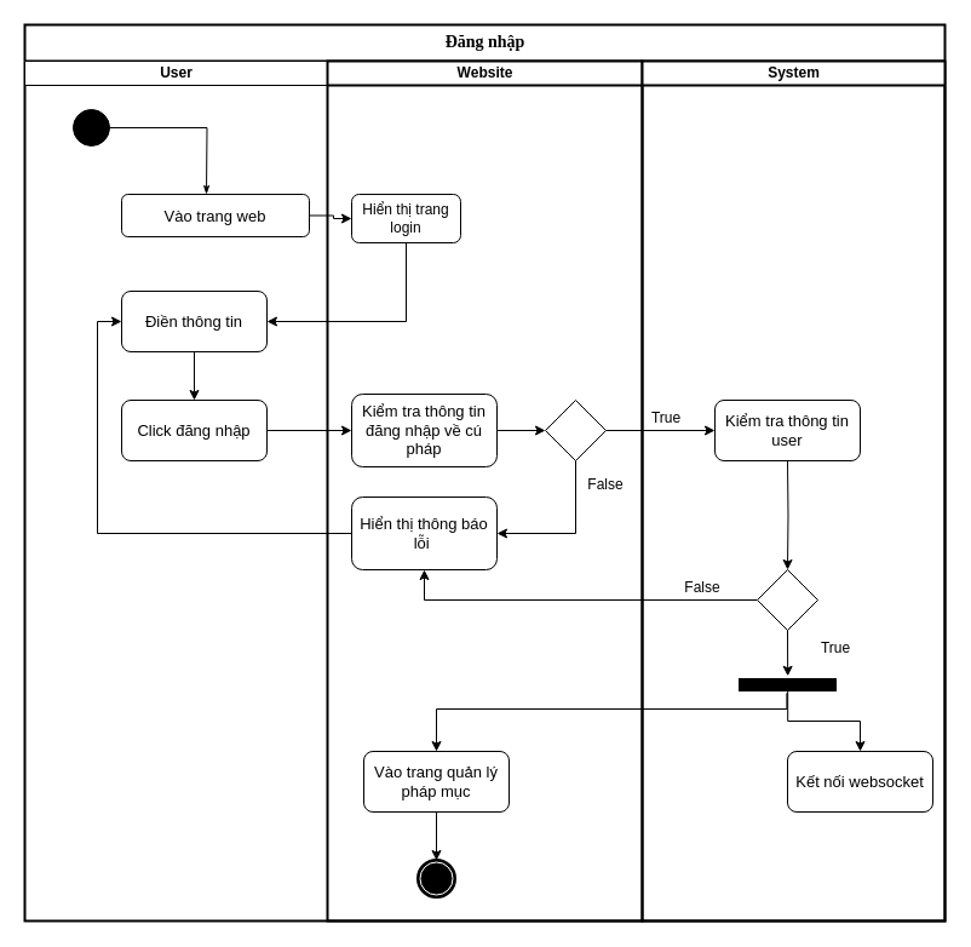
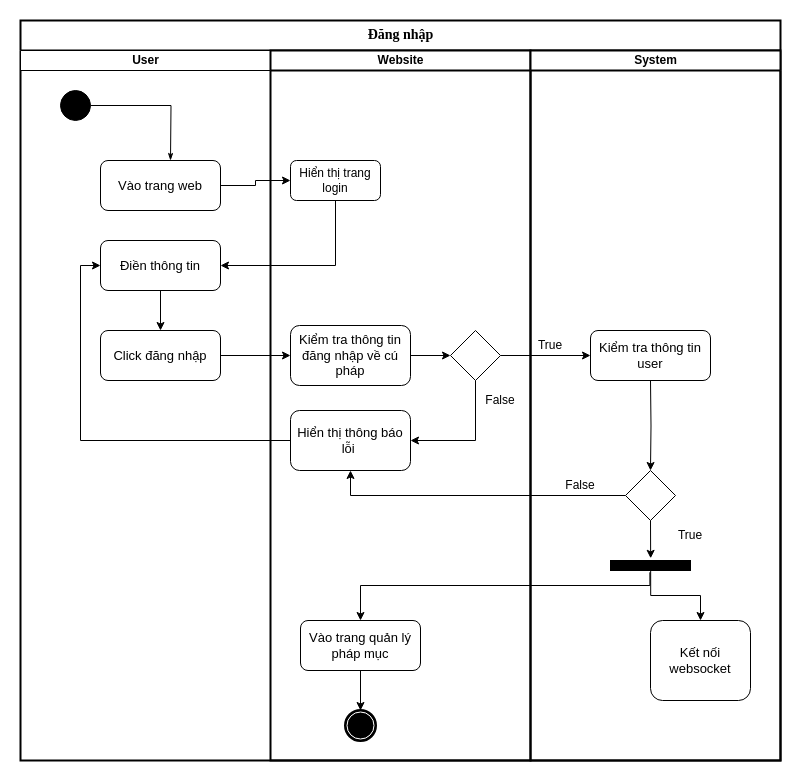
  <mxCell id="0" />
  <mxCell id="1" parent="0" />
  <mxCell id="2" value="&lt;font style=&quot;font-size: 14px;&quot;&gt;Đăng nhập&lt;/font&gt;" style="swimlane;html=1;childLayout=stackLayout;startSize=30;rounded=0;shadow=0;comic=0;labelBackgroundColor=none;strokeWidth=2;fontFamily=Verdana;fontSize=12;align=center;" parent="1" vertex="1"><mxGeometry x="20" y="20" width="760" height="740" as="geometry" /></mxCell>
  <mxCell id="3" value="User" style="swimlane;html=1;startSize=20;" parent="2" vertex="1"><mxGeometry y="30" width="250" height="710" as="geometry" /></mxCell>
  <mxCell id="4" value="" style="ellipse;whiteSpace=wrap;html=1;rounded=0;shadow=0;comic=0;labelBackgroundColor=none;strokeWidth=1;fillColor=#000000;fontFamily=Verdana;fontSize=12;align=center;" parent="3" vertex="1"><mxGeometry x="40" y="40" width="30" height="30" as="geometry" /></mxCell>
- <mxCell id="5" value="&lt;font style=&quot;font-size: 13px;&quot;&gt;Vào trang web&lt;/font&gt;" style="rounded=1;whiteSpace=wrap;html=1;" parent="3" vertex="1"><mxGeometry x="80" y="110" width="155" height="35" as="geometry" /></mxCell>
+ <mxCell id="5" value="&lt;font style=&quot;font-size: 13px;&quot;&gt;Vào trang web&lt;/font&gt;" style="rounded=1;whiteSpace=wrap;html=1;" parent="3" vertex="1"><mxGeometry x="80" y="110" width="120" height="50" as="geometry" /></mxCell>
  <mxCell id="6" value="&lt;span style=&quot;font-size: 13px;&quot;&gt;Điền thông tin&lt;/span&gt;" style="rounded=1;whiteSpace=wrap;html=1;" parent="3" vertex="1"><mxGeometry x="80" y="190" width="120" height="50" as="geometry" /></mxCell>
  <mxCell id="7" value="&lt;span style=&quot;font-size: 13px;&quot;&gt;Click đăng nhập&lt;/span&gt;" style="rounded=1;whiteSpace=wrap;html=1;" parent="3" vertex="1"><mxGeometry x="80" y="280" width="120" height="50" as="geometry" /></mxCell>
  <mxCell id="8" value="" style="edgeStyle=orthogonalEdgeStyle;rounded=0;orthogonalLoop=1;jettySize=auto;html=1;fontSize=12;exitX=0.5;exitY=1;exitDx=0;exitDy=0;entryX=0.5;entryY=0;entryDx=0;entryDy=0;" parent="3" source="6" target="7" edge="1"><mxGeometry relative="1" as="geometry"><mxPoint x="360" y="180" as="sourcePoint" /><mxPoint x="210" y="260" as="targetPoint" /></mxGeometry></mxCell>
  <mxCell id="9" value="" style="edgeStyle=orthogonalEdgeStyle;rounded=0;orthogonalLoop=1;jettySize=auto;html=1;fontSize=12;" parent="2" source="5" target="16" edge="1"><mxGeometry relative="1" as="geometry" /></mxCell>
  <mxCell id="10" value="" style="edgeStyle=orthogonalEdgeStyle;rounded=0;orthogonalLoop=1;jettySize=auto;html=1;fontSize=12;exitX=0.5;exitY=1;exitDx=0;exitDy=0;entryX=1;entryY=0.5;entryDx=0;entryDy=0;" parent="2" source="16" target="6" edge="1"><mxGeometry relative="1" as="geometry"><mxPoint x="210" y="170" as="sourcePoint" /><mxPoint x="300" y="170" as="targetPoint" /></mxGeometry></mxCell>
  <mxCell id="11" value="" style="edgeStyle=orthogonalEdgeStyle;rounded=0;orthogonalLoop=1;jettySize=auto;html=1;fontSize=12;" parent="2" source="7" target="18" edge="1"><mxGeometry relative="1" as="geometry" /></mxCell>
  <mxCell id="12" value="" style="edgeStyle=orthogonalEdgeStyle;rounded=0;orthogonalLoop=1;jettySize=auto;html=1;fontSize=12;" parent="2" source="19" target="28" edge="1"><mxGeometry relative="1" as="geometry" /></mxCell>
  <mxCell id="13" value="" style="edgeStyle=orthogonalEdgeStyle;rounded=0;orthogonalLoop=1;jettySize=auto;html=1;fontSize=12;exitX=0;exitY=0.5;exitDx=0;exitDy=0;entryX=0;entryY=0.5;entryDx=0;entryDy=0;" parent="2" source="20" target="6" edge="1"><mxGeometry relative="1" as="geometry"><mxPoint x="210" y="335" as="sourcePoint" /><mxPoint x="280" y="335" as="targetPoint" /></mxGeometry></mxCell>
  <mxCell id="14" value="" style="edgeStyle=orthogonalEdgeStyle;rounded=0;orthogonalLoop=1;jettySize=auto;html=1;fontSize=12;entryX=0.5;entryY=1;entryDx=0;entryDy=0;exitX=0;exitY=0.5;exitDx=0;exitDy=0;" parent="2" source="30" target="20" edge="1"><mxGeometry relative="1" as="geometry"><mxPoint x="465" y="360" as="sourcePoint" /><mxPoint x="400" y="420" as="targetPoint" /></mxGeometry></mxCell>
  <mxCell id="15" value="Website" style="swimlane;html=1;startSize=20;strokeWidth=2;" parent="2" vertex="1"><mxGeometry x="250" y="30" width="260" height="710" as="geometry" /></mxCell>
  <mxCell id="16" value="Hiển thị trang login" style="rounded=1;whiteSpace=wrap;html=1;" parent="15" vertex="1"><mxGeometry x="20" y="110" width="90" height="40" as="geometry" /></mxCell>
  <mxCell id="17" value="" style="edgeStyle=orthogonalEdgeStyle;rounded=0;orthogonalLoop=1;jettySize=auto;html=1;fontSize=12;" parent="15" source="18" target="19" edge="1"><mxGeometry relative="1" as="geometry" /></mxCell>
  <mxCell id="18" value="&lt;span style=&quot;font-size: 13px;&quot;&gt;Kiểm tra thông tin đăng nhập về cú pháp&lt;/span&gt;" style="rounded=1;whiteSpace=wrap;html=1;" parent="15" vertex="1"><mxGeometry x="20" y="275" width="120" height="60" as="geometry" /></mxCell>
  <mxCell id="19" value="" style="rhombus;whiteSpace=wrap;html=1;fontSize=12;" parent="15" vertex="1"><mxGeometry x="180" y="280" width="50" height="50" as="geometry" /></mxCell>
  <mxCell id="20" value="&lt;span style=&quot;font-size: 13px;&quot;&gt;Hiển thị thông báo lỗi&amp;nbsp;&lt;/span&gt;" style="rounded=1;whiteSpace=wrap;html=1;" parent="15" vertex="1"><mxGeometry x="20" y="360" width="120" height="60" as="geometry" /></mxCell>
  <mxCell id="21" value="" style="edgeStyle=orthogonalEdgeStyle;rounded=0;orthogonalLoop=1;jettySize=auto;html=1;fontSize=12;entryX=1;entryY=0.5;entryDx=0;entryDy=0;exitX=0.5;exitY=1;exitDx=0;exitDy=0;" parent="15" source="19" target="20" edge="1"><mxGeometry relative="1" as="geometry"><mxPoint x="150" y="315" as="sourcePoint" /><mxPoint x="190" y="315" as="targetPoint" /></mxGeometry></mxCell>
  <mxCell id="22" value="False" style="text;html=1;strokeColor=none;fillColor=none;align=center;verticalAlign=middle;whiteSpace=wrap;rounded=0;fontSize=12;" parent="15" vertex="1"><mxGeometry x="200" y="335" width="60" height="30" as="geometry" /></mxCell>
  <mxCell id="23" value="" style="shape=mxgraph.bpmn.shape;html=1;verticalLabelPosition=bottom;labelBackgroundColor=#ffffff;verticalAlign=top;perimeter=ellipsePerimeter;outline=end;symbol=terminate;rounded=0;shadow=0;comic=0;strokeWidth=1;fontFamily=Verdana;fontSize=12;align=center;" parent="15" vertex="1"><mxGeometry x="75" y="660" width="30" height="30" as="geometry" /></mxCell>
  <mxCell id="24" value="&lt;span style=&quot;font-size: 13px;&quot;&gt;Vào trang quản lý pháp mục&lt;/span&gt;" style="rounded=1;whiteSpace=wrap;html=1;" parent="15" vertex="1"><mxGeometry x="30" y="570" width="120" height="50" as="geometry" /></mxCell>
  <mxCell id="25" value="" style="edgeStyle=orthogonalEdgeStyle;rounded=0;orthogonalLoop=1;jettySize=auto;html=1;fontSize=12;exitX=0.5;exitY=1;exitDx=0;exitDy=0;entryX=0.5;entryY=0;entryDx=0;entryDy=0;" parent="15" source="24" target="23" edge="1"><mxGeometry relative="1" as="geometry"><mxPoint x="390" y="480" as="sourcePoint" /><mxPoint x="150" y="515" as="targetPoint" /></mxGeometry></mxCell>
  <mxCell id="26" value="System" style="swimlane;html=1;startSize=20;strokeWidth=2;" parent="2" vertex="1"><mxGeometry x="510" y="30" width="250" height="710" as="geometry" /></mxCell>
  <mxCell id="27" style="edgeStyle=orthogonalEdgeStyle;rounded=0;html=1;labelBackgroundColor=none;startArrow=none;startFill=0;startSize=5;endArrow=classicThin;endFill=1;endSize=5;jettySize=auto;orthogonalLoop=1;strokeWidth=1;fontFamily=Verdana;fontSize=12" parent="26" source="4" edge="1"><mxGeometry relative="1" as="geometry"><mxPoint x="-360" y="110" as="targetPoint" /></mxGeometry></mxCell>
  <mxCell id="28" value="&lt;span style=&quot;font-size: 13px;&quot;&gt;Kiểm tra thông tin user&lt;/span&gt;" style="rounded=1;whiteSpace=wrap;html=1;" parent="26" vertex="1"><mxGeometry x="60" y="280" width="120" height="50" as="geometry" /></mxCell>
  <mxCell id="29" value="True" style="text;html=1;strokeColor=none;fillColor=none;align=center;verticalAlign=middle;whiteSpace=wrap;rounded=0;fontSize=12;" parent="26" vertex="1"><mxGeometry x="-10" y="280" width="60" height="30" as="geometry" /></mxCell>
  <mxCell id="30" value="" style="rhombus;whiteSpace=wrap;html=1;fontSize=12;" parent="26" vertex="1"><mxGeometry x="95" y="420" width="50" height="50" as="geometry" /></mxCell>
  <mxCell id="31" value="" style="edgeStyle=orthogonalEdgeStyle;rounded=0;orthogonalLoop=1;jettySize=auto;html=1;fontSize=12;entryX=0.5;entryY=0;entryDx=0;entryDy=0;" parent="26" target="30" edge="1"><mxGeometry relative="1" as="geometry"><mxPoint x="120" y="330" as="sourcePoint" /><mxPoint x="70" y="315" as="targetPoint" /></mxGeometry></mxCell>
  <mxCell id="32" value="False" style="text;html=1;strokeColor=none;fillColor=none;align=center;verticalAlign=middle;whiteSpace=wrap;rounded=0;fontSize=12;" parent="26" vertex="1"><mxGeometry x="20" y="420" width="60" height="30" as="geometry" /></mxCell>
  <mxCell id="33" value="True" style="text;html=1;strokeColor=none;fillColor=none;align=center;verticalAlign=middle;whiteSpace=wrap;rounded=0;fontSize=12;" parent="26" vertex="1"><mxGeometry x="130" y="470" width="60" height="30" as="geometry" /></mxCell>
- <mxCell id="34" value="&lt;span style=&quot;font-size: 13px;&quot;&gt;Kết nối websocket&lt;/span&gt;" style="rounded=1;whiteSpace=wrap;html=1;" parent="26" vertex="1"><mxGeometry x="120" y="570" width="120" height="50" as="geometry" /></mxCell>
+ <mxCell id="34" value="&lt;span style=&quot;font-size: 13px;&quot;&gt;Kết nối websocket&lt;/span&gt;" style="rounded=1;whiteSpace=wrap;html=1;" parent="26" vertex="1"><mxGeometry x="120" y="570" width="100" height="80" as="geometry" /></mxCell>
  <mxCell id="35" value="" style="edgeStyle=orthogonalEdgeStyle;rounded=0;orthogonalLoop=1;jettySize=auto;html=1;fontSize=12;entryX=-0.22;entryY=0.498;entryDx=0;entryDy=0;exitX=0.5;exitY=1;exitDx=0;exitDy=0;entryPerimeter=0;" parent="26" source="30" target="36" edge="1"><mxGeometry relative="1" as="geometry"><mxPoint x="130" y="340" as="sourcePoint" /><mxPoint x="130" y="430" as="targetPoint" /></mxGeometry></mxCell>
  <mxCell id="36" value="" style="html=1;points=[];perimeter=orthogonalPerimeter;fontSize=12;direction=south;labelBackgroundColor=#000000;labelBorderColor=default;fillColor=#000000;" parent="26" vertex="1"><mxGeometry x="80" y="510" width="80" height="10" as="geometry" /></mxCell>
  <mxCell id="37" value="" style="edgeStyle=orthogonalEdgeStyle;rounded=0;orthogonalLoop=1;jettySize=auto;html=1;fontSize=12;exitX=1.02;exitY=0.498;exitDx=0;exitDy=0;exitPerimeter=0;entryX=0.5;entryY=0;entryDx=0;entryDy=0;" parent="26" source="36" target="34" edge="1"><mxGeometry relative="1" as="geometry"><mxPoint x="130" y="480" as="sourcePoint" /><mxPoint x="190" y="560" as="targetPoint" /></mxGeometry></mxCell>
  <mxCell id="38" value="" style="edgeStyle=orthogonalEdgeStyle;rounded=0;orthogonalLoop=1;jettySize=auto;html=1;fontSize=12;exitX=1.18;exitY=0.508;exitDx=0;exitDy=0;exitPerimeter=0;entryX=0.5;entryY=0;entryDx=0;entryDy=0;" parent="2" source="36" target="24" edge="1"><mxGeometry relative="1" as="geometry"><mxPoint x="640.16" y="550.2" as="sourcePoint" /><mxPoint x="640" y="600" as="targetPoint" /><Array as="points"><mxPoint x="629" y="565" /><mxPoint x="340" y="565" /></Array></mxGeometry></mxCell>
